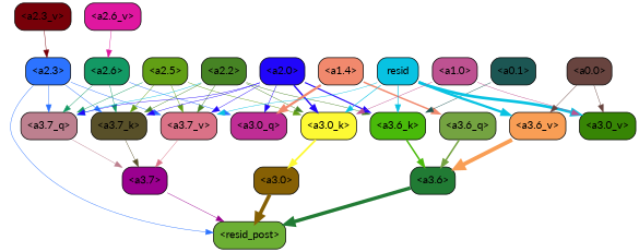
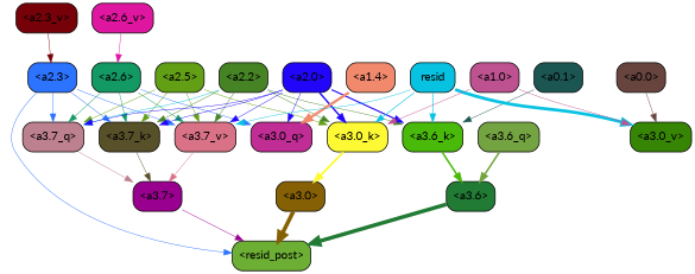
  strict digraph {
    fontname=Lato
    splines=true
    node [color=black fontname=Lato shape=box style="filled, rounded"]
    edge [color="#08c2e2" fontname=Lato penwidth=0.6]
    "<a3.7>" [fillcolor="#9a008f"]
    "<resid_post>" [fillcolor="#6caf34"]
    "<a3.6>" [fillcolor="#217b34"]
    "<a3.0>" [fillcolor="#866004"]
    "<a2.3>" [fillcolor="#2c73ff"]
    "<a3.7_q>" [fillcolor="#bd808f"]
    "<a3.7_k>" [fillcolor="#585029"]
    "<a3.7_v>" [fillcolor="#da7287"]
    "<a3.6_q>" [fillcolor="#74a341"]
    "<a3.0_q>" [fillcolor="#bf2d95"]
    "<a3.6_k>" [fillcolor="#49ba0a"]
    "<a3.0_k>" [fillcolor="#fdf934"]
-   "<a3.6_v>" [fillcolor="#f99e55"]
    "<a3.0_v>" [fillcolor="#378505"]
    "<a2.6>" [fillcolor="#139964"]
    "<a2.5>" [fillcolor="#629f15"]
    "<a2.2>" [fillcolor="#468324"]
    "<a2.0>" [fillcolor="#2106fa"]
    "<a1.4>" [fillcolor="#f1896d"]
    "<a0.1>" [fillcolor="#1c5653"]
    n21 [fillcolor="#08c2e2" label=resid]
    "<a1.0>" [fillcolor="#be5291"]
    "<a0.0>" [fillcolor="#68443f"]
    "<a2.6_v>" [fillcolor="#df17a0"]
    "<a2.3_v>" [fillcolor="#770109"]
    "<a3.7>" -> "<resid_post>" [color="#9a008f"]
    "<a3.6>" -> "<resid_post>" [color="#217b34" penwidth=4.751592040061951]
    "<a3.0>" -> "<resid_post>" [color="#866004" penwidth=4.904066681861877]
    "<a2.3>" -> "<resid_post>" [color="#2c73ff"]
    "<a2.3>" -> "<a3.7_q>" [color="#2c73ff"]
    "<a2.3>" -> "<a3.7_k>" [color="#2c73ff" penwidth=0.6069068089127541]
    "<a2.3>" -> "<a3.7_v>" [color="#2c73ff"]
    "<a3.7_q>" -> "<a3.7>" [color="#bd808f"]
    "<a3.7_k>" -> "<a3.7>" [color="#585029"]
    "<a3.7_v>" -> "<a3.7>" [color="#da7287"]
    "<a3.6_q>" -> "<a3.6>" [color="#74a341" penwidth=2.160832464694977]
    "<a3.6_k>" -> "<a3.6>" [color="#49ba0a" penwidth=2.13908451795578]
    "<a3.0_k>" -> "<a3.0>" [color="#fdf934" penwidth=2.520303964614868]
-   "<a3.6_v>" -> "<a3.6>" [color="#f99e55" penwidth=5.297133803367615]
    "<a2.6>" -> "<a3.7_q>" [color="#139964"]
    "<a2.6>" -> "<a3.7_k>" [color="#139964"]
+   "<a2.6>" -> "<a3.7_v>" [color="#139964"]
    "<a2.6>" -> "<a3.0_q>" [color="#2c73ff"]
-   "<a2.5>" -> "<a3.7_q>" [color="#139964"]
+   "<a2.5>" -> "<a3.7_q>" [color="#629f15"]
    "<a2.5>" -> "<a3.7_k>" [color="#629f15"]
    "<a2.5>" -> "<a3.7_v>" [color="#629f15"]
    "<a2.5>" -> "<a3.0_k>" [color="#629f15"]
    "<a2.2>" -> "<a3.7_q>"
    "<a2.2>" -> "<a3.7_k>" [color="#468324"]
    "<a2.2>" -> "<a3.7_v>" [color="#468324"]
    "<a2.2>" -> "<a3.6_k>" [color="#468324"]
    "<a2.2>" -> "<a3.0_k>" [color="#468324"]
    "<a2.0>" -> "<a3.7_q>" [color="#2106fa"]
    "<a2.0>" -> "<a3.7_k>" [color="#2106fa"]
    "<a2.0>" -> "<a3.7_v>" [color="#2106fa"]
    "<a2.0>" -> "<a3.0_q>" [color="#2106fa"]
    "<a2.0>" -> "<a3.6_k>" [color="#2106fa" penwidth=1.564806342124939]
    "<a2.0>" -> "<a3.0_k>" [color="#2106fa" penwidth=1.9353990852832794]
-   "<a1.4>" -> "<a3.6_q>" [color="#f1896d" penwidth=2.0727532356977463]
    "<a1.4>" -> "<a3.0_q>" [color="#f1896d" penwidth=3.1279823780059814]
    "<a0.1>" -> "<a3.6_k>" [color="#1c5653"]
    n21 -> "<a3.7_v>"
    n21 -> "<a3.6_k>" [penwidth=0.8915999233722687]
    n21 -> "<a3.0_k>" [penwidth=0.832088902592659]
-   n21 -> "<a3.6_v>" [penwidth=3.1840110421180725]
    n21 -> "<a3.0_v>" [penwidth=3.8132747188210487]
    "<a1.0>" -> "<a3.0_k>" [color="#be5291"]
    "<a1.0>" -> "<a3.0_v>" [color="#be5291"]
-   "<a0.0>" -> "<a3.6_v>" [color="#68443f"]
    "<a0.0>" -> "<a3.0_v>" [color="#68443f"]
    "<a2.6_v>" -> "<a2.6>" [color="#df17a0"]
    "<a2.3_v>" -> "<a2.3>" [color="#770109"]
  }
